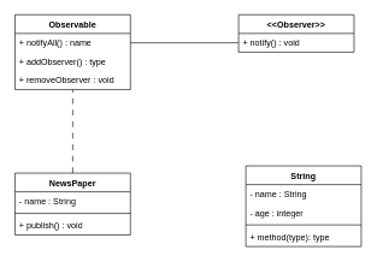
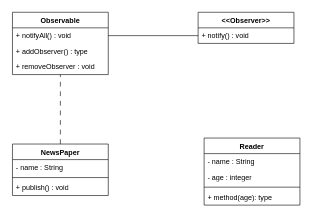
  <mxCell id="0" />
  <mxCell id="1" parent="0" />
  <mxCell id="2" value="&amp;lt;&amp;lt;Observer&amp;gt;&amp;gt;" style="swimlane;fontStyle=1;align=center;verticalAlign=top;childLayout=stackLayout;horizontal=1;startSize=26;horizontalStack=0;resizeParent=1;resizeParentMax=0;resizeLast=0;collapsible=1;marginBottom=0;whiteSpace=wrap;html=1;" vertex="1" parent="1"><mxGeometry x="330" y="20" width="160" height="52" as="geometry" /></mxCell>
  <mxCell id="3" value="+ notify() : void" style="text;strokeColor=none;fillColor=none;align=left;verticalAlign=top;spacingLeft=4;spacingRight=4;overflow=hidden;rotatable=0;points=[[0,0.5],[1,0.5]];portConstraint=eastwest;whiteSpace=wrap;html=1;" vertex="1" parent="2"><mxGeometry y="26" width="160" height="26" as="geometry" /></mxCell>
  <mxCell id="4" value="Observable" style="swimlane;fontStyle=1;align=center;verticalAlign=top;childLayout=stackLayout;horizontal=1;startSize=26;horizontalStack=0;resizeParent=1;resizeParentMax=0;resizeLast=0;collapsible=1;marginBottom=0;whiteSpace=wrap;html=1;" vertex="1" parent="1"><mxGeometry x="20" y="20" width="160" height="104" as="geometry" /></mxCell>
- <mxCell id="5" value="+ notifyAll() : name" style="text;strokeColor=none;fillColor=none;align=left;verticalAlign=top;spacingLeft=4;spacingRight=4;overflow=hidden;rotatable=0;points=[[0,0.5],[1,0.5]];portConstraint=eastwest;whiteSpace=wrap;html=1;" vertex="1" parent="4"><mxGeometry y="26" width="160" height="26" as="geometry" /></mxCell>
+ <mxCell id="5" value="+ notifyAll() : void" style="text;strokeColor=none;fillColor=none;align=left;verticalAlign=top;spacingLeft=4;spacingRight=4;overflow=hidden;rotatable=0;points=[[0,0.5],[1,0.5]];portConstraint=eastwest;whiteSpace=wrap;html=1;" vertex="1" parent="4"><mxGeometry y="26" width="160" height="26" as="geometry" /></mxCell>
  <mxCell id="6" value="+ addObserver() : type" style="text;strokeColor=none;fillColor=none;align=left;verticalAlign=top;spacingLeft=4;spacingRight=4;overflow=hidden;rotatable=0;points=[[0,0.5],[1,0.5]];portConstraint=eastwest;whiteSpace=wrap;html=1;" vertex="1" parent="4"><mxGeometry y="52" width="160" height="26" as="geometry" /></mxCell>
  <mxCell id="7" value="+ removeObserver : void" style="text;strokeColor=none;fillColor=none;align=left;verticalAlign=top;spacingLeft=4;spacingRight=4;overflow=hidden;rotatable=0;points=[[0,0.5],[1,0.5]];portConstraint=eastwest;whiteSpace=wrap;html=1;" vertex="1" parent="4"><mxGeometry y="78" width="160" height="26" as="geometry" /></mxCell>
  <mxCell id="8" style="edgeStyle=orthogonalEdgeStyle;rounded=0;orthogonalLoop=1;jettySize=auto;html=1;endArrow=none;" edge="1" parent="1" source="5" target="3"><mxGeometry relative="1" as="geometry" /></mxCell>
  <mxCell id="9" style="edgeStyle=orthogonalEdgeStyle;rounded=0;orthogonalLoop=1;jettySize=auto;html=1;dashed=1;dashPattern=8 8;endArrow=none;" edge="1" parent="1" source="10" target="4"><mxGeometry relative="1" as="geometry" /></mxCell>
  <mxCell id="10" value="NewsPaper" style="swimlane;fontStyle=1;align=center;verticalAlign=top;childLayout=stackLayout;horizontal=1;startSize=26;horizontalStack=0;resizeParent=1;resizeParentMax=0;resizeLast=0;collapsible=1;marginBottom=0;whiteSpace=wrap;html=1;" vertex="1" parent="1"><mxGeometry x="20" y="240" width="160" height="86" as="geometry" /></mxCell>
  <mxCell id="11" value="- name : String" style="text;strokeColor=none;fillColor=none;align=left;verticalAlign=top;spacingLeft=4;spacingRight=4;overflow=hidden;rotatable=0;points=[[0,0.5],[1,0.5]];portConstraint=eastwest;whiteSpace=wrap;html=1;" vertex="1" parent="10"><mxGeometry y="26" width="160" height="26" as="geometry" /></mxCell>
  <mxCell id="12" value="" style="line;strokeWidth=1;fillColor=none;align=left;verticalAlign=middle;spacingTop=-1;spacingLeft=3;spacingRight=3;rotatable=0;labelPosition=right;points=[];portConstraint=eastwest;strokeColor=inherit;" vertex="1" parent="10"><mxGeometry y="52" width="160" height="8" as="geometry" /></mxCell>
  <mxCell id="13" value="+ publish() : void" style="text;strokeColor=none;fillColor=none;align=left;verticalAlign=top;spacingLeft=4;spacingRight=4;overflow=hidden;rotatable=0;points=[[0,0.5],[1,0.5]];portConstraint=eastwest;whiteSpace=wrap;html=1;" vertex="1" parent="10"><mxGeometry y="60" width="160" height="26" as="geometry" /></mxCell>
- <mxCell id="14" value="String" style="swimlane;fontStyle=1;align=center;verticalAlign=top;childLayout=stackLayout;horizontal=1;startSize=26;horizontalStack=0;resizeParent=1;resizeParentMax=0;resizeLast=0;collapsible=1;marginBottom=0;whiteSpace=wrap;html=1;" vertex="1" parent="1"><mxGeometry x="340" y="230" width="160" height="112" as="geometry" /></mxCell>
+ <mxCell id="14" value="Reader" style="swimlane;fontStyle=1;align=center;verticalAlign=top;childLayout=stackLayout;horizontal=1;startSize=26;horizontalStack=0;resizeParent=1;resizeParentMax=0;resizeLast=0;collapsible=1;marginBottom=0;whiteSpace=wrap;html=1;" vertex="1" parent="1"><mxGeometry x="340" y="230" width="160" height="112" as="geometry" /></mxCell>
  <mxCell id="15" value="- name : String" style="text;strokeColor=none;fillColor=none;align=left;verticalAlign=top;spacingLeft=4;spacingRight=4;overflow=hidden;rotatable=0;points=[[0,0.5],[1,0.5]];portConstraint=eastwest;whiteSpace=wrap;html=1;" vertex="1" parent="14"><mxGeometry y="26" width="160" height="26" as="geometry" /></mxCell>
  <mxCell id="16" value="- age : integer" style="text;strokeColor=none;fillColor=none;align=left;verticalAlign=top;spacingLeft=4;spacingRight=4;overflow=hidden;rotatable=0;points=[[0,0.5],[1,0.5]];portConstraint=eastwest;whiteSpace=wrap;html=1;" vertex="1" parent="14"><mxGeometry y="52" width="160" height="26" as="geometry" /></mxCell>
  <mxCell id="17" value="" style="line;strokeWidth=1;fillColor=none;align=left;verticalAlign=middle;spacingTop=-1;spacingLeft=3;spacingRight=3;rotatable=0;labelPosition=right;points=[];portConstraint=eastwest;strokeColor=inherit;" vertex="1" parent="14"><mxGeometry y="78" width="160" height="8" as="geometry" /></mxCell>
- <mxCell id="18" value="+ method(type): type" style="text;strokeColor=none;fillColor=none;align=left;verticalAlign=top;spacingLeft=4;spacingRight=4;overflow=hidden;rotatable=0;points=[[0,0.5],[1,0.5]];portConstraint=eastwest;whiteSpace=wrap;html=1;" vertex="1" parent="14"><mxGeometry y="86" width="160" height="26" as="geometry" /></mxCell>
+ <mxCell id="18" value="+ method(age): type" style="text;strokeColor=none;fillColor=none;align=left;verticalAlign=top;spacingLeft=4;spacingRight=4;overflow=hidden;rotatable=0;points=[[0,0.5],[1,0.5]];portConstraint=eastwest;whiteSpace=wrap;html=1;" vertex="1" parent="14"><mxGeometry y="86" width="160" height="26" as="geometry" /></mxCell>
